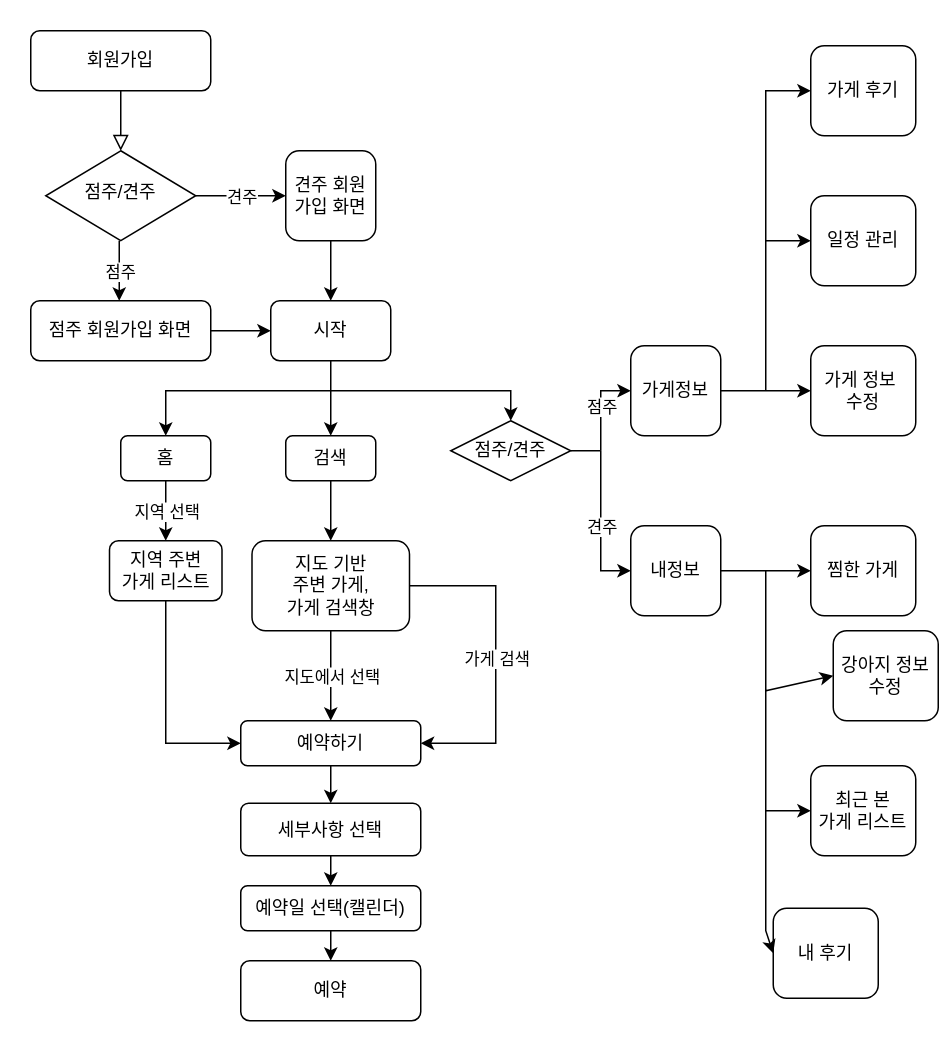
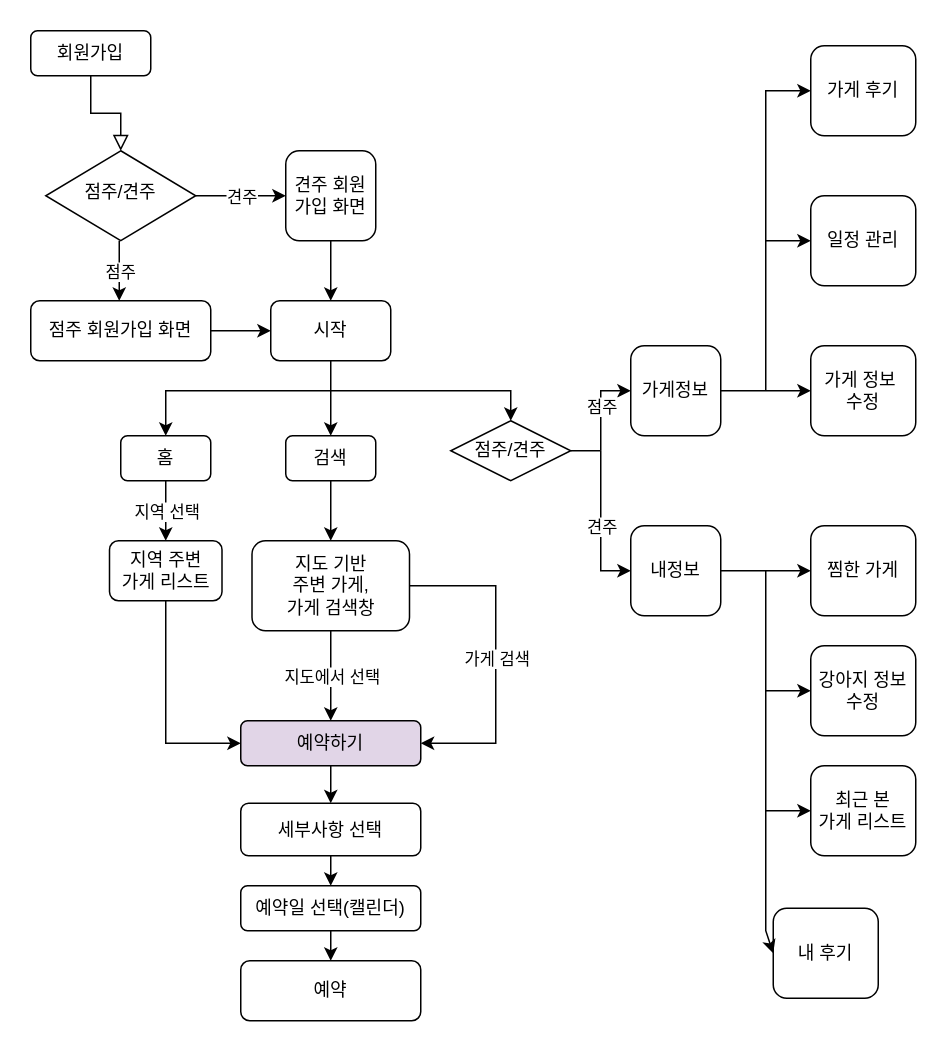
  <mxCell id="0" />
  <mxCell id="1" parent="0" />
  <mxCell id="2" value="" style="rounded=0;html=1;jettySize=auto;orthogonalLoop=1;fontSize=11;endArrow=block;endFill=0;endSize=8;strokeWidth=1;shadow=0;labelBackgroundColor=none;edgeStyle=orthogonalEdgeStyle;" parent="1" source="3" target="4" edge="1"><mxGeometry relative="1" as="geometry" /></mxCell>
- <mxCell id="3" value="회원가입" style="rounded=1;whiteSpace=wrap;html=1;fontSize=12;glass=0;strokeWidth=1;shadow=0;" parent="1" vertex="1"><mxGeometry x="20" y="20" width="120" height="40" as="geometry" /></mxCell>
+ <mxCell id="3" value="회원가입" style="rounded=1;whiteSpace=wrap;html=1;fontSize=12;glass=0;strokeWidth=1;shadow=0;" parent="1" vertex="1"><mxGeometry x="20" y="20" width="80" height="30" as="geometry" /></mxCell>
  <mxCell id="4" value="점주/견주" style="rhombus;whiteSpace=wrap;html=1;shadow=0;fontFamily=Helvetica;fontSize=12;align=center;strokeWidth=1;spacing=6;spacingTop=-4;" parent="1" vertex="1"><mxGeometry x="30" y="100" width="100" height="60" as="geometry" /></mxCell>
  <mxCell id="5" style="edgeStyle=orthogonalEdgeStyle;rounded=0;orthogonalLoop=1;jettySize=auto;html=1;exitX=0.5;exitY=1;exitDx=0;exitDy=0;" edge="1" parent="1" source="6" target="10"><mxGeometry relative="1" as="geometry"><mxPoint x="220" y="200" as="targetPoint" /></mxGeometry></mxCell>
  <mxCell id="6" value="견주 회원가입 화면" style="rounded=1;whiteSpace=wrap;html=1;fontSize=12;glass=0;strokeWidth=1;shadow=0;" parent="1" vertex="1"><mxGeometry x="190" y="100" width="60" height="60" as="geometry" /></mxCell>
  <mxCell id="7" value="" style="edgeStyle=orthogonalEdgeStyle;rounded=0;orthogonalLoop=1;jettySize=auto;html=1;" edge="1" parent="1" source="8" target="10"><mxGeometry relative="1" as="geometry" /></mxCell>
  <mxCell id="8" value="점주 회원가입 화면" style="rounded=1;whiteSpace=wrap;html=1;" vertex="1" parent="1"><mxGeometry x="20" y="200" width="120" height="40" as="geometry" /></mxCell>
  <mxCell id="9" value="" style="edgeStyle=orthogonalEdgeStyle;rounded=0;orthogonalLoop=1;jettySize=auto;html=1;" edge="1" parent="1" source="10" target="13"><mxGeometry relative="1" as="geometry" /></mxCell>
  <mxCell id="10" value="시작" style="rounded=1;whiteSpace=wrap;html=1;" vertex="1" parent="1"><mxGeometry x="180" y="200" width="80" height="40" as="geometry" /></mxCell>
  <mxCell id="11" value="홈" style="rounded=1;whiteSpace=wrap;html=1;" vertex="1" parent="1"><mxGeometry x="80" y="290" width="60" height="30" as="geometry" /></mxCell>
  <mxCell id="12" value="" style="edgeStyle=orthogonalEdgeStyle;rounded=0;orthogonalLoop=1;jettySize=auto;html=1;" edge="1" parent="1" source="13" target="32"><mxGeometry relative="1" as="geometry" /></mxCell>
  <mxCell id="13" value="검색" style="rounded=1;whiteSpace=wrap;html=1;" vertex="1" parent="1"><mxGeometry x="190" y="290" width="60" height="30" as="geometry" /></mxCell>
  <mxCell id="14" value="" style="endArrow=classic;html=1;rounded=0;entryX=0.5;entryY=0;entryDx=0;entryDy=0;" edge="1" parent="1" target="11"><mxGeometry width="50" height="50" relative="1" as="geometry"><mxPoint x="220" y="260" as="sourcePoint" /><mxPoint x="420" y="300" as="targetPoint" /><Array as="points"><mxPoint x="110" y="260" /></Array></mxGeometry></mxCell>
  <mxCell id="15" value="점주/견주" style="rhombus;whiteSpace=wrap;html=1;" vertex="1" parent="1"><mxGeometry x="300" y="280" width="80" height="40" as="geometry" /></mxCell>
  <mxCell id="16" value="" style="endArrow=classic;html=1;rounded=0;entryX=0.5;entryY=0;entryDx=0;entryDy=0;exitX=0.5;exitY=1;exitDx=0;exitDy=0;" edge="1" parent="1"><mxGeometry relative="1" as="geometry"><mxPoint x="79" y="160" as="sourcePoint" /><mxPoint x="79" y="200" as="targetPoint" /></mxGeometry></mxCell>
  <mxCell id="17" value="점주" style="edgeLabel;resizable=0;html=1;align=center;verticalAlign=middle;" connectable="0" vertex="1" parent="16"><mxGeometry relative="1" as="geometry" /></mxCell>
  <mxCell id="18" value="" style="endArrow=classic;html=1;rounded=0;entryX=0;entryY=0.5;entryDx=0;entryDy=0;exitX=1;exitY=0.5;exitDx=0;exitDy=0;" edge="1" parent="1" source="4" target="6"><mxGeometry relative="1" as="geometry"><mxPoint x="340" y="320" as="sourcePoint" /><mxPoint x="440" y="320" as="targetPoint" /></mxGeometry></mxCell>
  <mxCell id="19" value="견주" style="edgeLabel;resizable=0;html=1;align=center;verticalAlign=middle;" connectable="0" vertex="1" parent="18"><mxGeometry relative="1" as="geometry" /></mxCell>
  <mxCell id="20" value="" style="endArrow=classic;html=1;rounded=0;entryX=0.5;entryY=0;entryDx=0;entryDy=0;" edge="1" parent="1" target="15"><mxGeometry width="50" height="50" relative="1" as="geometry"><mxPoint x="220" y="260" as="sourcePoint" /><mxPoint x="420" y="300" as="targetPoint" /><Array as="points"><mxPoint x="340" y="260" /></Array></mxGeometry></mxCell>
  <mxCell id="21" value="" style="endArrow=none;html=1;rounded=0;exitX=1;exitY=0.5;exitDx=0;exitDy=0;" edge="1" parent="1" source="15"><mxGeometry width="50" height="50" relative="1" as="geometry"><mxPoint x="370" y="350" as="sourcePoint" /><mxPoint x="400" y="300" as="targetPoint" /></mxGeometry></mxCell>
  <mxCell id="22" value="" style="edgeStyle=orthogonalEdgeStyle;rounded=0;orthogonalLoop=1;jettySize=auto;html=1;" edge="1" parent="1" source="23" target="44"><mxGeometry relative="1" as="geometry" /></mxCell>
  <mxCell id="23" value="가게정보" style="rounded=1;whiteSpace=wrap;html=1;" vertex="1" parent="1"><mxGeometry x="420" y="230" width="60" height="60" as="geometry" /></mxCell>
  <mxCell id="24" value="" style="edgeStyle=orthogonalEdgeStyle;rounded=0;orthogonalLoop=1;jettySize=auto;html=1;" edge="1" parent="1" source="25" target="47"><mxGeometry relative="1" as="geometry" /></mxCell>
  <mxCell id="25" value="내정보" style="rounded=1;whiteSpace=wrap;html=1;" vertex="1" parent="1"><mxGeometry x="420" y="350" width="60" height="60" as="geometry" /></mxCell>
  <mxCell id="26" value="" style="endArrow=classic;html=1;rounded=0;entryX=0;entryY=0.5;entryDx=0;entryDy=0;" edge="1" parent="1" target="23"><mxGeometry relative="1" as="geometry"><mxPoint x="400" y="300" as="sourcePoint" /><mxPoint x="440" y="320" as="targetPoint" /><Array as="points"><mxPoint x="400" y="260" /></Array></mxGeometry></mxCell>
  <mxCell id="27" value="점주" style="edgeLabel;resizable=0;html=1;align=center;verticalAlign=middle;" connectable="0" vertex="1" parent="26"><mxGeometry relative="1" as="geometry" /></mxCell>
  <mxCell id="28" value="" style="endArrow=classic;html=1;rounded=0;entryX=0;entryY=0.5;entryDx=0;entryDy=0;" edge="1" parent="1" target="25"><mxGeometry relative="1" as="geometry"><mxPoint x="400" y="300" as="sourcePoint" /><mxPoint x="440" y="320" as="targetPoint" /><Array as="points"><mxPoint x="400" y="380" /></Array></mxGeometry></mxCell>
  <mxCell id="29" value="견주" style="edgeLabel;resizable=0;html=1;align=center;verticalAlign=middle;" connectable="0" vertex="1" parent="28"><mxGeometry relative="1" as="geometry" /></mxCell>
  <mxCell id="30" style="edgeStyle=orthogonalEdgeStyle;rounded=0;orthogonalLoop=1;jettySize=auto;html=1;exitX=0.5;exitY=1;exitDx=0;exitDy=0;entryX=0;entryY=0.5;entryDx=0;entryDy=0;" edge="1" parent="1" source="31" target="37"><mxGeometry relative="1" as="geometry" /></mxCell>
  <mxCell id="31" value="지역 주변&lt;br&gt;가게 리스트" style="rounded=1;whiteSpace=wrap;html=1;" vertex="1" parent="1"><mxGeometry x="72.5" y="360" width="75" height="40" as="geometry" /></mxCell>
  <mxCell id="32" value="지도 기반&lt;br&gt;주변 가게,&lt;br&gt;가게 검색창" style="rounded=1;whiteSpace=wrap;html=1;" vertex="1" parent="1"><mxGeometry x="167.5" y="360" width="105" height="60" as="geometry" /></mxCell>
  <mxCell id="33" value="" style="endArrow=classic;html=1;rounded=0;exitX=0.5;exitY=1;exitDx=0;exitDy=0;" edge="1" parent="1" source="32"><mxGeometry relative="1" as="geometry"><mxPoint x="340" y="300" as="sourcePoint" /><mxPoint x="220" y="480" as="targetPoint" /></mxGeometry></mxCell>
  <mxCell id="34" value="지도에서 선택" style="edgeLabel;resizable=0;html=1;align=center;verticalAlign=middle;" connectable="0" vertex="1" parent="33"><mxGeometry relative="1" as="geometry" /></mxCell>
  <mxCell id="35" value="" style="endArrow=classic;html=1;rounded=0;exitX=1;exitY=0.5;exitDx=0;exitDy=0;entryX=1;entryY=0.5;entryDx=0;entryDy=0;" edge="1" parent="1" source="32" target="37"><mxGeometry relative="1" as="geometry"><mxPoint x="340" y="300" as="sourcePoint" /><mxPoint x="330" y="480" as="targetPoint" /><Array as="points"><mxPoint x="330" y="390" /><mxPoint x="330" y="495" /></Array></mxGeometry></mxCell>
  <mxCell id="36" value="가게 검색" style="edgeLabel;resizable=0;html=1;align=center;verticalAlign=middle;" connectable="0" vertex="1" parent="35"><mxGeometry relative="1" as="geometry" /></mxCell>
- <mxCell id="37" value="예약하기" style="rounded=1;whiteSpace=wrap;html=1;" vertex="1" parent="1"><mxGeometry x="160" y="480" width="120" height="30" as="geometry" /></mxCell>
+ <mxCell id="37" value="예약하기" style="rounded=1;whiteSpace=wrap;html=1;fillColor=#e1d5e7;" vertex="1" parent="1"><mxGeometry x="160" y="480" width="120" height="30" as="geometry" /></mxCell>
  <mxCell id="38" value="세부사항 선택" style="rounded=1;whiteSpace=wrap;html=1;" vertex="1" parent="1"><mxGeometry x="160" y="535" width="120" height="35" as="geometry" /></mxCell>
  <mxCell id="39" value="" style="endArrow=classic;html=1;rounded=0;exitX=0.5;exitY=1;exitDx=0;exitDy=0;entryX=0.5;entryY=0;entryDx=0;entryDy=0;" edge="1" parent="1" source="37" target="38"><mxGeometry width="50" height="50" relative="1" as="geometry"><mxPoint x="370" y="330" as="sourcePoint" /><mxPoint x="420" y="280" as="targetPoint" /></mxGeometry></mxCell>
  <mxCell id="40" value="예약일 선택(캘린더)" style="rounded=1;whiteSpace=wrap;html=1;" vertex="1" parent="1"><mxGeometry x="160" y="590" width="120" height="30" as="geometry" /></mxCell>
  <mxCell id="41" value="" style="endArrow=classic;html=1;rounded=0;exitX=0.5;exitY=1;exitDx=0;exitDy=0;entryX=0.5;entryY=0;entryDx=0;entryDy=0;" edge="1" parent="1" source="38" target="40"><mxGeometry width="50" height="50" relative="1" as="geometry"><mxPoint x="370" y="330" as="sourcePoint" /><mxPoint x="420" y="280" as="targetPoint" /></mxGeometry></mxCell>
  <mxCell id="42" value="예약" style="rounded=1;whiteSpace=wrap;html=1;" vertex="1" parent="1"><mxGeometry x="160" y="640" width="120" height="40" as="geometry" /></mxCell>
  <mxCell id="43" value="" style="endArrow=classic;html=1;rounded=0;exitX=0.5;exitY=1;exitDx=0;exitDy=0;entryX=0.5;entryY=0;entryDx=0;entryDy=0;" edge="1" parent="1" source="40" target="42"><mxGeometry width="50" height="50" relative="1" as="geometry"><mxPoint x="370" y="430" as="sourcePoint" /><mxPoint x="420" y="380" as="targetPoint" /></mxGeometry></mxCell>
  <mxCell id="44" value="가게 정보&amp;nbsp;&lt;br&gt;수정" style="rounded=1;whiteSpace=wrap;html=1;" vertex="1" parent="1"><mxGeometry x="540" y="230" width="70" height="60" as="geometry" /></mxCell>
  <mxCell id="45" value="일정 관리" style="rounded=1;whiteSpace=wrap;html=1;" vertex="1" parent="1"><mxGeometry x="540" y="130" width="70" height="60" as="geometry" /></mxCell>
  <mxCell id="46" value="" style="endArrow=classic;html=1;rounded=0;entryX=0;entryY=0.5;entryDx=0;entryDy=0;" edge="1" parent="1" target="45"><mxGeometry width="50" height="50" relative="1" as="geometry"><mxPoint x="510" y="260" as="sourcePoint" /><mxPoint x="420" y="380" as="targetPoint" /><Array as="points"><mxPoint x="510" y="160" /></Array></mxGeometry></mxCell>
  <mxCell id="47" value="찜한 가게" style="rounded=1;whiteSpace=wrap;html=1;" vertex="1" parent="1"><mxGeometry x="540" y="350" width="70" height="60" as="geometry" /></mxCell>
- <mxCell id="48" value="강아지 정보&lt;br&gt;수정" style="rounded=1;whiteSpace=wrap;html=1;" vertex="1" parent="1"><mxGeometry x="555" y="420" width="70" height="60" as="geometry" /></mxCell>
+ <mxCell id="48" value="강아지 정보&lt;br&gt;수정" style="rounded=1;whiteSpace=wrap;html=1;" vertex="1" parent="1"><mxGeometry x="540" y="430" width="70" height="60" as="geometry" /></mxCell>
  <mxCell id="49" value="최근 본&lt;br&gt;가게 리스트" style="rounded=1;whiteSpace=wrap;html=1;" vertex="1" parent="1"><mxGeometry x="540" y="510" width="70" height="60" as="geometry" /></mxCell>
  <mxCell id="50" value="가게 후기" style="rounded=1;whiteSpace=wrap;html=1;" vertex="1" parent="1"><mxGeometry x="540" y="30" width="70" height="60" as="geometry" /></mxCell>
  <mxCell id="51" value="" style="endArrow=classic;html=1;rounded=0;entryX=0;entryY=0.5;entryDx=0;entryDy=0;" edge="1" parent="1" target="48"><mxGeometry width="50" height="50" relative="1" as="geometry"><mxPoint x="510" y="380" as="sourcePoint" /><mxPoint x="420" y="180" as="targetPoint" /><Array as="points"><mxPoint x="510" y="460" /></Array></mxGeometry></mxCell>
  <mxCell id="52" value="" style="endArrow=classic;html=1;rounded=0;entryX=0;entryY=0.5;entryDx=0;entryDy=0;" edge="1" parent="1" target="49"><mxGeometry width="50" height="50" relative="1" as="geometry"><mxPoint x="510" y="460" as="sourcePoint" /><mxPoint x="420" y="180" as="targetPoint" /><Array as="points"><mxPoint x="510" y="540" /></Array></mxGeometry></mxCell>
  <mxCell id="53" value="" style="endArrow=classic;html=1;rounded=0;entryX=0;entryY=0.5;entryDx=0;entryDy=0;" edge="1" parent="1" target="50"><mxGeometry width="50" height="50" relative="1" as="geometry"><mxPoint x="510" y="160" as="sourcePoint" /><mxPoint x="420" y="180" as="targetPoint" /><Array as="points"><mxPoint x="510" y="60" /></Array></mxGeometry></mxCell>
  <mxCell id="54" value="내 후기" style="rounded=1;whiteSpace=wrap;html=1;" vertex="1" parent="1"><mxGeometry x="515" y="605" width="70" height="60" as="geometry" /></mxCell>
  <mxCell id="55" value="" style="endArrow=classic;html=1;rounded=0;entryX=0;entryY=0.5;entryDx=0;entryDy=0;" edge="1" parent="1" target="54"><mxGeometry width="50" height="50" relative="1" as="geometry"><mxPoint x="510" y="540" as="sourcePoint" /><mxPoint x="420" y="300" as="targetPoint" /><Array as="points"><mxPoint x="510" y="620" /></Array></mxGeometry></mxCell>
  <mxCell id="56" value="" style="endArrow=classic;html=1;rounded=0;exitX=0.5;exitY=1;exitDx=0;exitDy=0;entryX=0.5;entryY=0;entryDx=0;entryDy=0;" edge="1" parent="1" source="11" target="31"><mxGeometry relative="1" as="geometry"><mxPoint x="340" y="320" as="sourcePoint" /><mxPoint x="440" y="320" as="targetPoint" /></mxGeometry></mxCell>
  <mxCell id="57" value="지역 선택" style="edgeLabel;resizable=0;html=1;align=center;verticalAlign=middle;" connectable="0" vertex="1" parent="56"><mxGeometry relative="1" as="geometry" /></mxCell>
